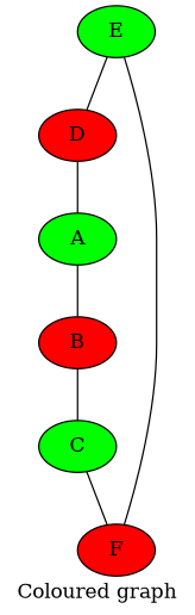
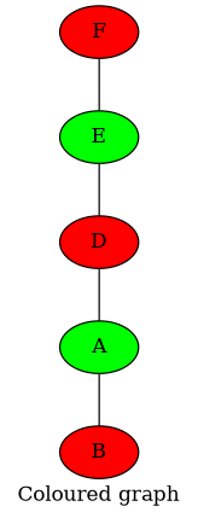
  graph {
    label="Coloured graph"
    node [color=black fillcolor=green style=filled]
    n1 [label=E]
    n2 [fillcolor=red label=D]
    n3 [fillcolor=red label=F]
-   n4 [label=C]
    n5 [label=A]
    n6 [fillcolor=red label=B]
    n1 -- n2
    n2 -- n5
    n3 -- n1
-   n4 -- n3
    n5 -- n6
-   n6 -- n4
  }
